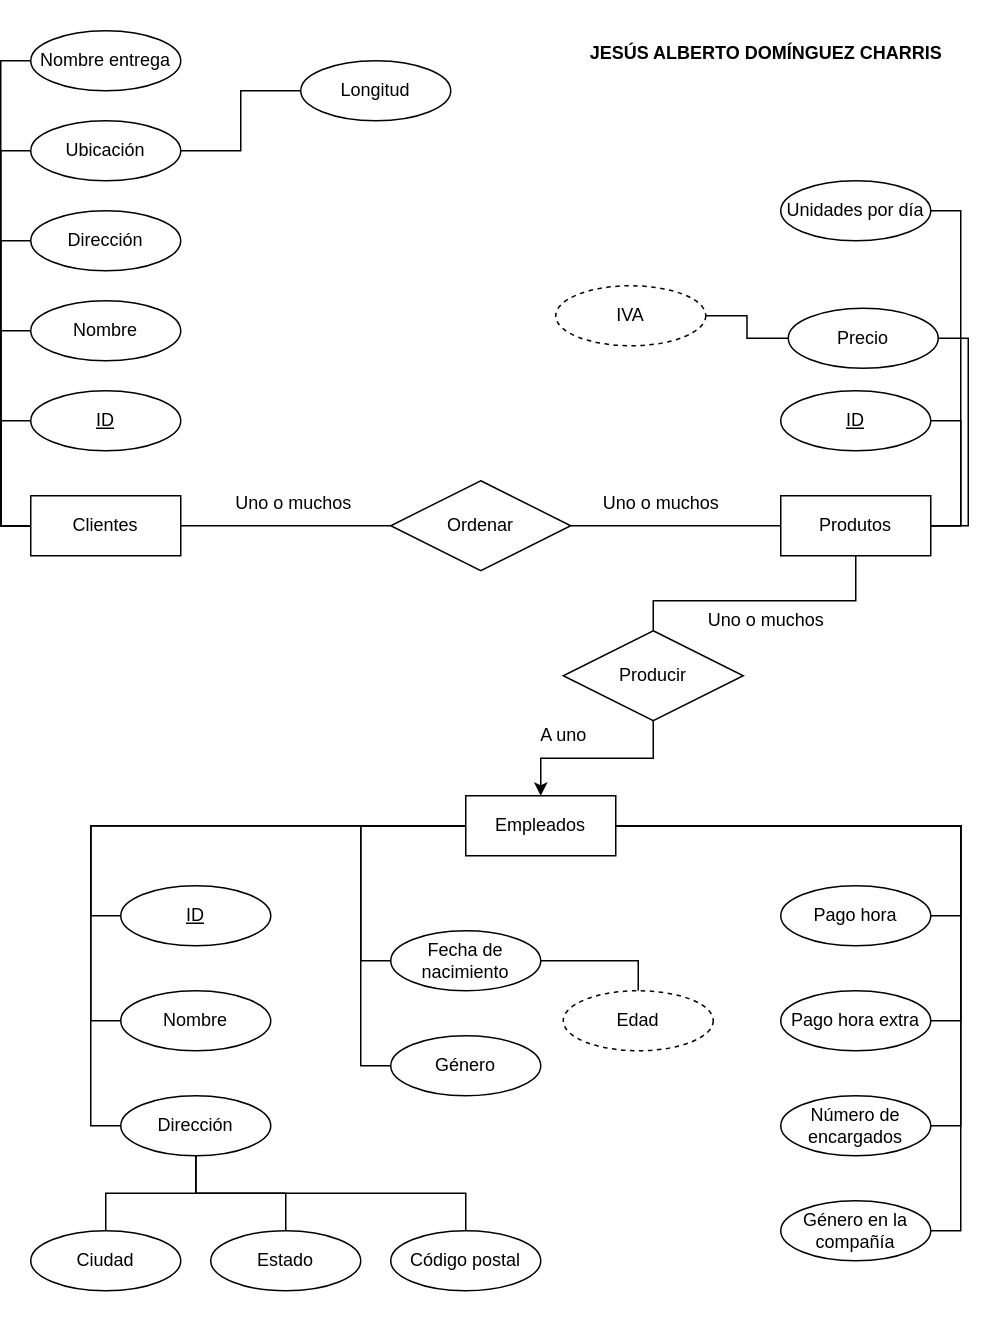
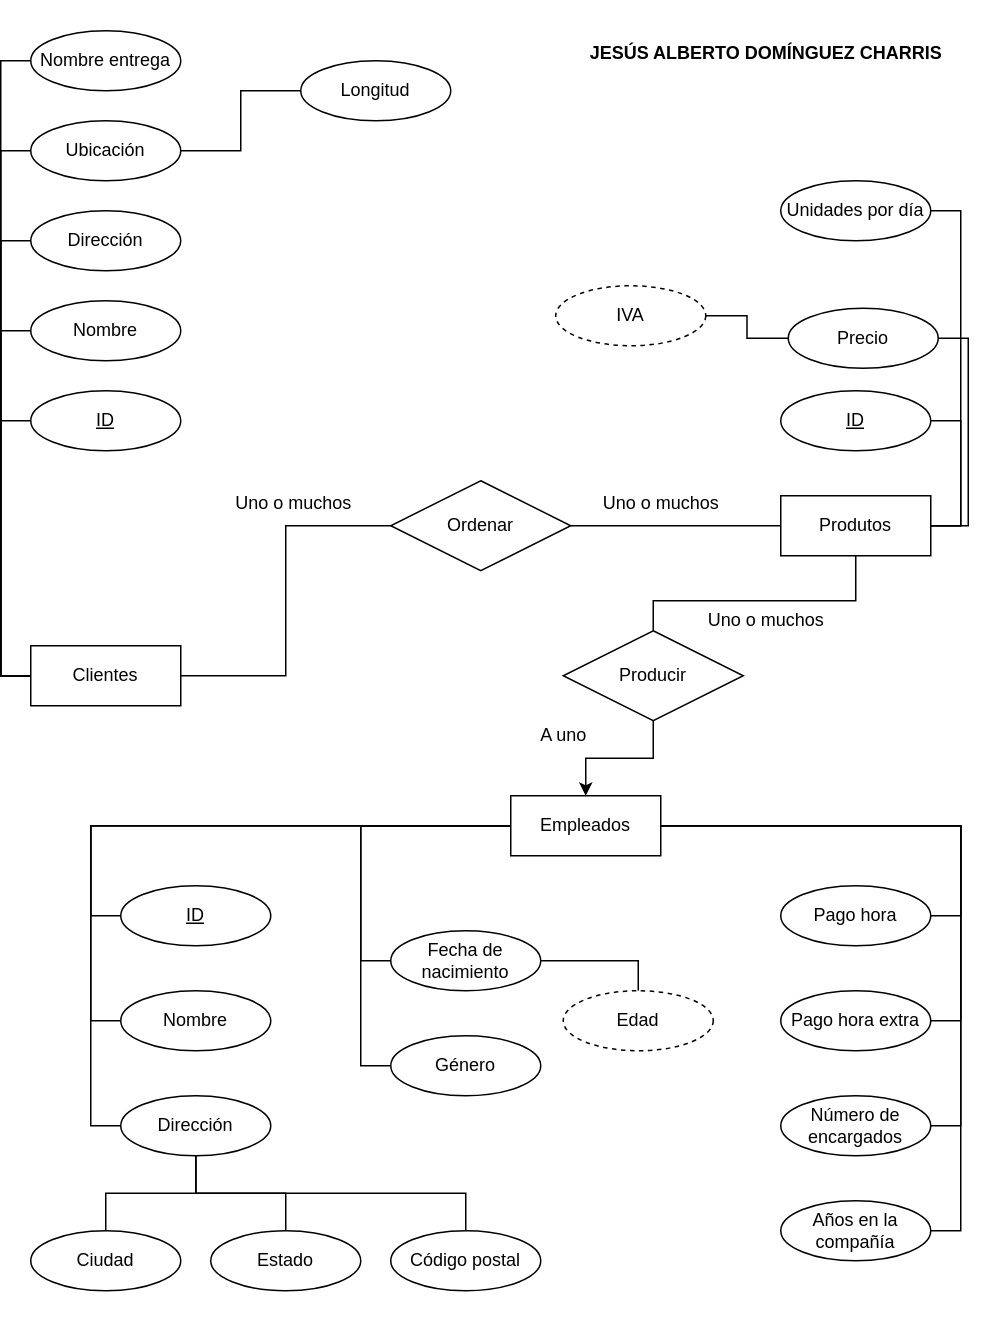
  <mxCell id="0" />
  <mxCell id="1" parent="0" />
  <mxCell id="2" value="&lt;b&gt;JESÚS ALBERTO DOMÍNGUEZ CHARRIS&lt;/b&gt;" style="text;html=1;align=center;verticalAlign=middle;resizable=0;points=[];autosize=1;strokeColor=none;fillColor=none;" vertex="1" parent="1"><mxGeometry x="380" y="20" width="260" height="30" as="geometry" /></mxCell>
- <mxCell id="3" value="Clientes" style="whiteSpace=wrap;html=1;align=center;" vertex="1" parent="1"><mxGeometry x="20" y="330" width="100" height="40" as="geometry" /></mxCell>
+ <mxCell id="3" value="Clientes" style="whiteSpace=wrap;html=1;align=center;" vertex="1" parent="1"><mxGeometry x="20" y="430" width="100" height="40" as="geometry" /></mxCell>
  <mxCell id="4" style="edgeStyle=orthogonalEdgeStyle;rounded=0;orthogonalLoop=1;jettySize=auto;html=1;exitX=0;exitY=0.5;exitDx=0;exitDy=0;entryX=0;entryY=0.5;entryDx=0;entryDy=0;endArrow=none;endFill=0;" edge="1" parent="1" source="5" target="3"><mxGeometry relative="1" as="geometry" /></mxCell>
  <mxCell id="5" value="ID" style="ellipse;whiteSpace=wrap;html=1;align=center;fontStyle=4;" vertex="1" parent="1"><mxGeometry x="20" y="260" width="100" height="40" as="geometry" /></mxCell>
  <mxCell id="6" style="edgeStyle=orthogonalEdgeStyle;rounded=0;orthogonalLoop=1;jettySize=auto;html=1;exitX=0;exitY=0.5;exitDx=0;exitDy=0;entryX=0;entryY=0.5;entryDx=0;entryDy=0;endArrow=none;endFill=0;" edge="1" parent="1" source="7" target="3"><mxGeometry relative="1" as="geometry"><mxPoint x="-20" y="280" as="targetPoint" /></mxGeometry></mxCell>
  <mxCell id="7" value="Nombre" style="ellipse;whiteSpace=wrap;html=1;align=center;" vertex="1" parent="1"><mxGeometry x="20" y="200" width="100" height="40" as="geometry" /></mxCell>
  <mxCell id="8" style="edgeStyle=orthogonalEdgeStyle;rounded=0;orthogonalLoop=1;jettySize=auto;html=1;exitX=0;exitY=0.5;exitDx=0;exitDy=0;entryX=0;entryY=0.5;entryDx=0;entryDy=0;endArrow=none;endFill=0;" edge="1" parent="1" source="9" target="3"><mxGeometry relative="1" as="geometry" /></mxCell>
  <mxCell id="9" value="Dirección" style="ellipse;whiteSpace=wrap;html=1;align=center;" vertex="1" parent="1"><mxGeometry x="20" y="140" width="100" height="40" as="geometry" /></mxCell>
  <mxCell id="10" style="edgeStyle=orthogonalEdgeStyle;rounded=0;orthogonalLoop=1;jettySize=auto;html=1;exitX=0;exitY=0.5;exitDx=0;exitDy=0;entryX=0;entryY=0.5;entryDx=0;entryDy=0;endArrow=none;endFill=0;" edge="1" parent="1" source="11" target="3"><mxGeometry relative="1" as="geometry" /></mxCell>
  <mxCell id="11" value="Ubicación" style="ellipse;whiteSpace=wrap;html=1;align=center;" vertex="1" parent="1"><mxGeometry x="20" y="80" width="100" height="40" as="geometry" /></mxCell>
  <mxCell id="12" style="edgeStyle=orthogonalEdgeStyle;rounded=0;orthogonalLoop=1;jettySize=auto;html=1;exitX=0;exitY=0.5;exitDx=0;exitDy=0;entryX=1;entryY=0.5;entryDx=0;entryDy=0;endArrow=none;endFill=0;" edge="1" parent="1" source="13" target="11"><mxGeometry relative="1" as="geometry" /></mxCell>
  <mxCell id="13" value="Longitud" style="ellipse;whiteSpace=wrap;html=1;align=center;" vertex="1" parent="1"><mxGeometry x="200" y="40" width="100" height="40" as="geometry" /></mxCell>
  <mxCell id="14" style="edgeStyle=orthogonalEdgeStyle;rounded=0;orthogonalLoop=1;jettySize=auto;html=1;exitX=0;exitY=0.5;exitDx=0;exitDy=0;entryX=0;entryY=0.5;entryDx=0;entryDy=0;endArrow=none;endFill=0;" edge="1" parent="1" source="15" target="3"><mxGeometry relative="1" as="geometry" /></mxCell>
  <mxCell id="15" value="Nombre entrega" style="ellipse;whiteSpace=wrap;html=1;align=center;" vertex="1" parent="1"><mxGeometry x="20" y="20" width="100" height="40" as="geometry" /></mxCell>
- <mxCell id="16" value="Empleados" style="whiteSpace=wrap;html=1;align=center;" vertex="1" parent="1"><mxGeometry x="310" y="530" width="100" height="40" as="geometry" /></mxCell>
+ <mxCell id="16" value="Empleados" style="whiteSpace=wrap;html=1;align=center;" vertex="1" parent="1"><mxGeometry x="340" y="530" width="100" height="40" as="geometry" /></mxCell>
  <mxCell id="17" style="edgeStyle=orthogonalEdgeStyle;rounded=0;orthogonalLoop=1;jettySize=auto;html=1;exitX=0;exitY=0.5;exitDx=0;exitDy=0;entryX=0;entryY=0.5;entryDx=0;entryDy=0;endArrow=none;endFill=0;" edge="1" parent="1" source="18" target="16"><mxGeometry relative="1" as="geometry" /></mxCell>
  <mxCell id="18" value="ID" style="ellipse;whiteSpace=wrap;html=1;align=center;fontStyle=4;" vertex="1" parent="1"><mxGeometry x="80" y="590" width="100" height="40" as="geometry" /></mxCell>
  <mxCell id="19" style="edgeStyle=orthogonalEdgeStyle;rounded=0;orthogonalLoop=1;jettySize=auto;html=1;exitX=0;exitY=0.5;exitDx=0;exitDy=0;entryX=0;entryY=0.5;entryDx=0;entryDy=0;endArrow=none;endFill=0;" edge="1" parent="1" source="20" target="16"><mxGeometry relative="1" as="geometry" /></mxCell>
  <mxCell id="20" value="Nombre" style="ellipse;whiteSpace=wrap;html=1;align=center;" vertex="1" parent="1"><mxGeometry x="80" y="660" width="100" height="40" as="geometry" /></mxCell>
  <mxCell id="21" style="edgeStyle=orthogonalEdgeStyle;rounded=0;orthogonalLoop=1;jettySize=auto;html=1;exitX=0;exitY=0.5;exitDx=0;exitDy=0;entryX=0;entryY=0.5;entryDx=0;entryDy=0;endArrow=none;endFill=0;" edge="1" parent="1" source="22" target="16"><mxGeometry relative="1" as="geometry" /></mxCell>
  <mxCell id="22" value="Dirección" style="ellipse;whiteSpace=wrap;html=1;align=center;" vertex="1" parent="1"><mxGeometry x="80" y="730" width="100" height="40" as="geometry" /></mxCell>
  <mxCell id="23" style="edgeStyle=orthogonalEdgeStyle;rounded=0;orthogonalLoop=1;jettySize=auto;html=1;exitX=0.5;exitY=0;exitDx=0;exitDy=0;entryX=0.5;entryY=1;entryDx=0;entryDy=0;endArrow=none;endFill=0;" edge="1" parent="1" source="24" target="22"><mxGeometry relative="1" as="geometry" /></mxCell>
  <mxCell id="24" value="Ciudad" style="ellipse;whiteSpace=wrap;html=1;align=center;" vertex="1" parent="1"><mxGeometry x="20" y="820" width="100" height="40" as="geometry" /></mxCell>
  <mxCell id="25" style="edgeStyle=orthogonalEdgeStyle;rounded=0;orthogonalLoop=1;jettySize=auto;html=1;exitX=0.5;exitY=0;exitDx=0;exitDy=0;entryX=0.5;entryY=1;entryDx=0;entryDy=0;endArrow=none;endFill=0;" edge="1" parent="1" source="26" target="22"><mxGeometry relative="1" as="geometry" /></mxCell>
  <mxCell id="26" value="Estado" style="ellipse;whiteSpace=wrap;html=1;align=center;" vertex="1" parent="1"><mxGeometry x="140" y="820" width="100" height="40" as="geometry" /></mxCell>
  <mxCell id="27" style="edgeStyle=orthogonalEdgeStyle;rounded=0;orthogonalLoop=1;jettySize=auto;html=1;exitX=0.5;exitY=0;exitDx=0;exitDy=0;entryX=0.5;entryY=1;entryDx=0;entryDy=0;endArrow=none;endFill=0;" edge="1" parent="1" source="28" target="22"><mxGeometry relative="1" as="geometry" /></mxCell>
  <mxCell id="28" value="Código postal" style="ellipse;whiteSpace=wrap;html=1;align=center;" vertex="1" parent="1"><mxGeometry x="260" y="820" width="100" height="40" as="geometry" /></mxCell>
  <mxCell id="29" style="edgeStyle=orthogonalEdgeStyle;rounded=0;orthogonalLoop=1;jettySize=auto;html=1;exitX=0;exitY=0.5;exitDx=0;exitDy=0;entryX=0;entryY=0.5;entryDx=0;entryDy=0;endArrow=none;endFill=0;" edge="1" parent="1" source="30" target="16"><mxGeometry relative="1" as="geometry" /></mxCell>
  <mxCell id="30" value="Género" style="ellipse;whiteSpace=wrap;html=1;align=center;" vertex="1" parent="1"><mxGeometry x="260" y="690" width="100" height="40" as="geometry" /></mxCell>
  <mxCell id="31" style="edgeStyle=orthogonalEdgeStyle;rounded=0;orthogonalLoop=1;jettySize=auto;html=1;exitX=0;exitY=0.5;exitDx=0;exitDy=0;entryX=0;entryY=0.5;entryDx=0;entryDy=0;endArrow=none;endFill=0;" edge="1" parent="1" source="32" target="16"><mxGeometry relative="1" as="geometry" /></mxCell>
  <mxCell id="32" value="Fecha de nacimiento" style="ellipse;whiteSpace=wrap;html=1;align=center;" vertex="1" parent="1"><mxGeometry x="260" y="620" width="100" height="40" as="geometry" /></mxCell>
  <mxCell id="33" style="edgeStyle=orthogonalEdgeStyle;rounded=0;orthogonalLoop=1;jettySize=auto;html=1;exitX=0.5;exitY=0;exitDx=0;exitDy=0;entryX=1;entryY=0.5;entryDx=0;entryDy=0;endArrow=none;endFill=0;" edge="1" parent="1" source="34" target="32"><mxGeometry relative="1" as="geometry" /></mxCell>
  <mxCell id="34" value="Edad" style="ellipse;whiteSpace=wrap;html=1;align=center;dashed=1;" vertex="1" parent="1"><mxGeometry x="375" y="660" width="100" height="40" as="geometry" /></mxCell>
  <mxCell id="35" style="edgeStyle=orthogonalEdgeStyle;rounded=0;orthogonalLoop=1;jettySize=auto;html=1;exitX=1;exitY=0.5;exitDx=0;exitDy=0;entryX=1;entryY=0.5;entryDx=0;entryDy=0;endArrow=none;endFill=0;" edge="1" parent="1" source="36" target="16"><mxGeometry relative="1" as="geometry" /></mxCell>
  <mxCell id="36" value="Pago hora" style="ellipse;whiteSpace=wrap;html=1;align=center;" vertex="1" parent="1"><mxGeometry x="520" y="590" width="100" height="40" as="geometry" /></mxCell>
  <mxCell id="37" style="edgeStyle=orthogonalEdgeStyle;rounded=0;orthogonalLoop=1;jettySize=auto;html=1;exitX=1;exitY=0.5;exitDx=0;exitDy=0;entryX=1;entryY=0.5;entryDx=0;entryDy=0;endArrow=none;endFill=0;" edge="1" parent="1" source="38" target="16"><mxGeometry relative="1" as="geometry" /></mxCell>
  <mxCell id="38" value="Pago hora extra" style="ellipse;whiteSpace=wrap;html=1;align=center;" vertex="1" parent="1"><mxGeometry x="520" y="660" width="100" height="40" as="geometry" /></mxCell>
  <mxCell id="39" style="edgeStyle=orthogonalEdgeStyle;rounded=0;orthogonalLoop=1;jettySize=auto;html=1;exitX=1;exitY=0.5;exitDx=0;exitDy=0;entryX=1;entryY=0.5;entryDx=0;entryDy=0;endArrow=none;endFill=0;" edge="1" parent="1" source="40" target="16"><mxGeometry relative="1" as="geometry" /></mxCell>
  <mxCell id="40" value="Número de encargados" style="ellipse;whiteSpace=wrap;html=1;align=center;" vertex="1" parent="1"><mxGeometry x="520" y="730" width="100" height="40" as="geometry" /></mxCell>
  <mxCell id="41" style="edgeStyle=orthogonalEdgeStyle;rounded=0;orthogonalLoop=1;jettySize=auto;html=1;exitX=1;exitY=0.5;exitDx=0;exitDy=0;entryX=1;entryY=0.5;entryDx=0;entryDy=0;endArrow=none;endFill=0;" edge="1" parent="1" source="42" target="16"><mxGeometry relative="1" as="geometry" /></mxCell>
- <mxCell id="42" value="Género en la compañía" style="ellipse;whiteSpace=wrap;html=1;align=center;" vertex="1" parent="1"><mxGeometry x="520" y="800" width="100" height="40" as="geometry" /></mxCell>
+ <mxCell id="42" value="Años en la compañía" style="ellipse;whiteSpace=wrap;html=1;align=center;" vertex="1" parent="1"><mxGeometry x="520" y="800" width="100" height="40" as="geometry" /></mxCell>
  <mxCell id="43" style="edgeStyle=orthogonalEdgeStyle;rounded=0;orthogonalLoop=1;jettySize=auto;html=1;exitX=0;exitY=0.5;exitDx=0;exitDy=0;entryX=1;entryY=0.5;entryDx=0;entryDy=0;endArrow=none;endFill=0;" edge="1" parent="1" source="45" target="55"><mxGeometry relative="1" as="geometry" /></mxCell>
  <mxCell id="44" style="edgeStyle=orthogonalEdgeStyle;rounded=0;orthogonalLoop=1;jettySize=auto;html=1;exitX=0.5;exitY=1;exitDx=0;exitDy=0;entryX=0.5;entryY=0;entryDx=0;entryDy=0;endArrow=none;endFill=0;" edge="1" parent="1" source="45" target="59"><mxGeometry relative="1" as="geometry"><Array as="points"><mxPoint x="570" y="400" /><mxPoint x="435" y="400" /></Array></mxGeometry></mxCell>
  <mxCell id="45" value="Produtos" style="whiteSpace=wrap;html=1;align=center;" vertex="1" parent="1"><mxGeometry x="520" y="330" width="100" height="40" as="geometry" /></mxCell>
  <mxCell id="46" style="edgeStyle=orthogonalEdgeStyle;rounded=0;orthogonalLoop=1;jettySize=auto;html=1;exitX=1;exitY=0.5;exitDx=0;exitDy=0;entryX=1;entryY=0.5;entryDx=0;entryDy=0;endArrow=none;endFill=0;" edge="1" parent="1" source="47" target="45"><mxGeometry relative="1" as="geometry" /></mxCell>
  <mxCell id="47" value="ID" style="ellipse;whiteSpace=wrap;html=1;align=center;fontStyle=4;" vertex="1" parent="1"><mxGeometry x="520" y="260" width="100" height="40" as="geometry" /></mxCell>
  <mxCell id="48" style="edgeStyle=orthogonalEdgeStyle;rounded=0;orthogonalLoop=1;jettySize=auto;html=1;exitX=1;exitY=0.5;exitDx=0;exitDy=0;entryX=1;entryY=0.5;entryDx=0;entryDy=0;endArrow=none;endFill=0;" edge="1" parent="1" source="49" target="45"><mxGeometry relative="1" as="geometry" /></mxCell>
  <mxCell id="49" value="Precio" style="ellipse;whiteSpace=wrap;html=1;align=center;" vertex="1" parent="1"><mxGeometry x="525" y="205" width="100" height="40" as="geometry" /></mxCell>
  <mxCell id="50" style="edgeStyle=orthogonalEdgeStyle;rounded=0;orthogonalLoop=1;jettySize=auto;html=1;exitX=1;exitY=0.5;exitDx=0;exitDy=0;entryX=1;entryY=0.5;entryDx=0;entryDy=0;endArrow=none;endFill=0;" edge="1" parent="1" source="51" target="45"><mxGeometry relative="1" as="geometry" /></mxCell>
  <mxCell id="51" value="Unidades por día" style="ellipse;whiteSpace=wrap;html=1;align=center;" vertex="1" parent="1"><mxGeometry x="520" y="120" width="100" height="40" as="geometry" /></mxCell>
  <mxCell id="52" style="edgeStyle=orthogonalEdgeStyle;rounded=0;orthogonalLoop=1;jettySize=auto;html=1;exitX=1;exitY=0.5;exitDx=0;exitDy=0;entryX=0;entryY=0.5;entryDx=0;entryDy=0;endArrow=none;endFill=0;" edge="1" parent="1" source="53" target="49"><mxGeometry relative="1" as="geometry" /></mxCell>
  <mxCell id="53" value="IVA" style="ellipse;whiteSpace=wrap;html=1;align=center;dashed=1;" vertex="1" parent="1"><mxGeometry x="370" y="190" width="100" height="40" as="geometry" /></mxCell>
  <mxCell id="54" style="edgeStyle=orthogonalEdgeStyle;rounded=0;orthogonalLoop=1;jettySize=auto;html=1;exitX=0;exitY=0.5;exitDx=0;exitDy=0;entryX=1;entryY=0.5;entryDx=0;entryDy=0;endArrow=none;endFill=0;" edge="1" parent="1" source="55" target="3"><mxGeometry relative="1" as="geometry" /></mxCell>
  <mxCell id="55" value="Ordenar" style="shape=rhombus;perimeter=rhombusPerimeter;whiteSpace=wrap;html=1;align=center;" vertex="1" parent="1"><mxGeometry x="260" y="320" width="120" height="60" as="geometry" /></mxCell>
  <mxCell id="56" value="Uno o muchos" style="text;html=1;align=center;verticalAlign=middle;resizable=0;points=[];autosize=1;strokeColor=none;fillColor=none;" vertex="1" parent="1"><mxGeometry x="390" y="320" width="100" height="30" as="geometry" /></mxCell>
  <mxCell id="57" value="Uno o muchos" style="text;html=1;align=center;verticalAlign=middle;resizable=0;points=[];autosize=1;strokeColor=none;fillColor=none;" vertex="1" parent="1"><mxGeometry x="145" y="320" width="100" height="30" as="geometry" /></mxCell>
  <mxCell id="58" style="edgeStyle=orthogonalEdgeStyle;rounded=0;orthogonalLoop=1;jettySize=auto;html=1;exitX=0.5;exitY=1;exitDx=0;exitDy=0;entryX=0.5;entryY=0;entryDx=0;entryDy=0;" edge="1" parent="1" source="59" target="16"><mxGeometry relative="1" as="geometry" /></mxCell>
  <mxCell id="59" value="Producir" style="shape=rhombus;perimeter=rhombusPerimeter;whiteSpace=wrap;html=1;align=center;" vertex="1" parent="1"><mxGeometry x="375" y="420" width="120" height="60" as="geometry" /></mxCell>
  <mxCell id="60" value="Uno o muchos" style="text;html=1;align=center;verticalAlign=middle;resizable=0;points=[];autosize=1;strokeColor=none;fillColor=none;" vertex="1" parent="1"><mxGeometry x="460" y="398" width="100" height="30" as="geometry" /></mxCell>
  <mxCell id="61" value="A uno" style="text;html=1;align=center;verticalAlign=middle;resizable=0;points=[];autosize=1;strokeColor=none;fillColor=none;" vertex="1" parent="1"><mxGeometry x="350" y="475" width="50" height="30" as="geometry" /></mxCell>
